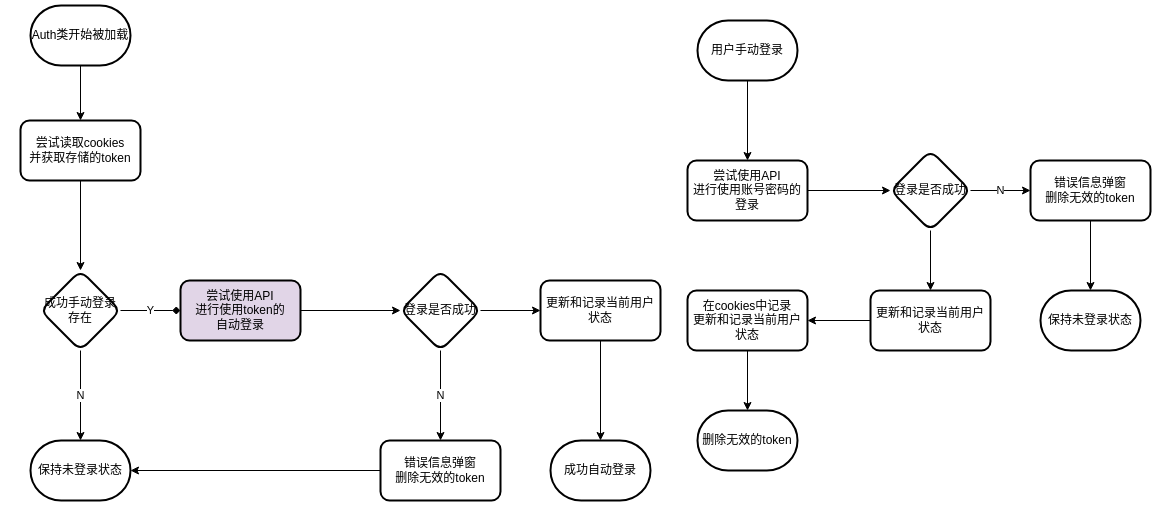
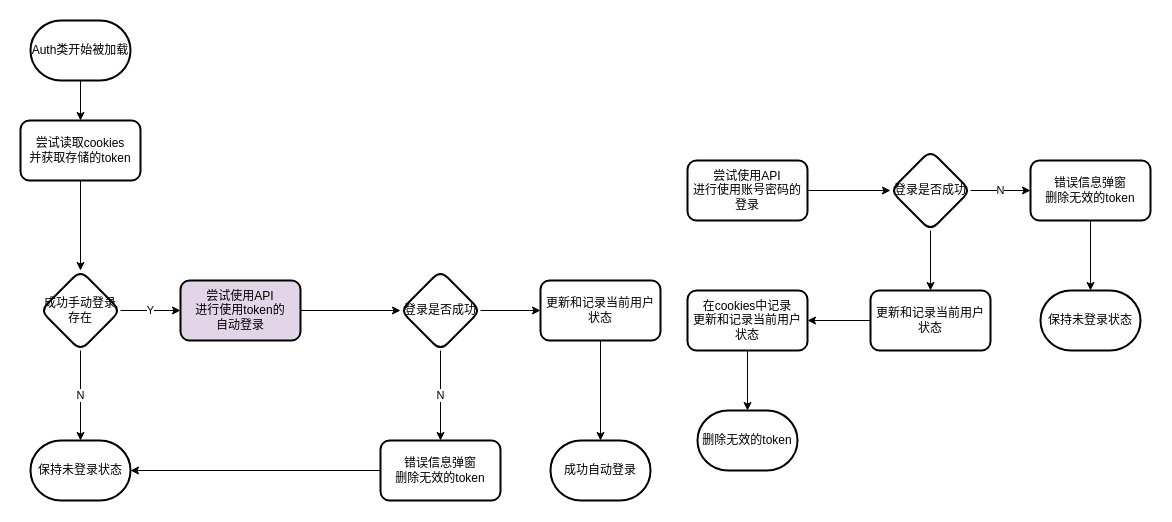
  <mxCell id="0" />
  <mxCell id="1" parent="0" />
  <mxCell id="2" value="" style="edgeStyle=orthogonalEdgeStyle;rounded=0;orthogonalLoop=1;jettySize=auto;html=1;" edge="1" parent="1" source="3" target="5"><mxGeometry relative="1" as="geometry" /></mxCell>
- <mxCell id="3" value="Auth类开始被加载" style="strokeWidth=2;html=1;shape=mxgraph.flowchart.terminator;whiteSpace=wrap;" vertex="1" parent="1"><mxGeometry x="30" y="5" width="100" height="60" as="geometry" /></mxCell>
+ <mxCell id="3" value="Auth类开始被加载" style="strokeWidth=2;html=1;shape=mxgraph.flowchart.terminator;whiteSpace=wrap;" vertex="1" parent="1"><mxGeometry x="30" y="20" width="100" height="60" as="geometry" /></mxCell>
  <mxCell id="4" value="" style="edgeStyle=orthogonalEdgeStyle;rounded=0;orthogonalLoop=1;jettySize=auto;html=1;" edge="1" parent="1" source="5" target="8"><mxGeometry relative="1" as="geometry" /></mxCell>
  <mxCell id="5" value="尝试读取cookies&lt;div&gt;并获取存储的token&lt;/div&gt;" style="rounded=1;whiteSpace=wrap;html=1;strokeWidth=2;" vertex="1" parent="1"><mxGeometry x="20" y="120" width="120" height="60" as="geometry" /></mxCell>
- <mxCell id="6" value="Y" style="edgeStyle=orthogonalEdgeStyle;rounded=0;orthogonalLoop=1;jettySize=auto;html=1;endArrow=diamond;" edge="1" parent="1" source="8" target="10"><mxGeometry relative="1" as="geometry" /></mxCell>
+ <mxCell id="6" value="Y" style="edgeStyle=orthogonalEdgeStyle;rounded=0;orthogonalLoop=1;jettySize=auto;html=1;" edge="1" parent="1" source="8" target="10"><mxGeometry relative="1" as="geometry" /></mxCell>
  <mxCell id="7" value="N" style="edgeStyle=orthogonalEdgeStyle;rounded=0;orthogonalLoop=1;jettySize=auto;html=1;" edge="1" parent="1" source="8" target="14"><mxGeometry relative="1" as="geometry"><mxPoint x="80" y="440" as="targetPoint" /></mxGeometry></mxCell>
  <mxCell id="8" value="成功手动登录&lt;div&gt;存在&lt;/div&gt;" style="rhombus;whiteSpace=wrap;html=1;rounded=1;strokeWidth=2;" vertex="1" parent="1"><mxGeometry x="40" y="270" width="80" height="80" as="geometry" /></mxCell>
  <mxCell id="9" value="" style="edgeStyle=orthogonalEdgeStyle;rounded=0;orthogonalLoop=1;jettySize=auto;html=1;" edge="1" parent="1" source="10" target="13"><mxGeometry relative="1" as="geometry" /></mxCell>
  <mxCell id="10" value="尝试使用API&lt;div&gt;进行使用token的&lt;/div&gt;&lt;div&gt;自动登录&lt;/div&gt;" style="whiteSpace=wrap;html=1;rounded=1;strokeWidth=2;fillColor=#e1d5e7;" vertex="1" parent="1"><mxGeometry x="180" y="280" width="120" height="60" as="geometry" /></mxCell>
  <mxCell id="11" value="N" style="edgeStyle=orthogonalEdgeStyle;rounded=0;orthogonalLoop=1;jettySize=auto;html=1;" edge="1" parent="1" source="13" target="16"><mxGeometry relative="1" as="geometry" /></mxCell>
  <mxCell id="12" value="" style="edgeStyle=orthogonalEdgeStyle;rounded=0;orthogonalLoop=1;jettySize=auto;html=1;" edge="1" parent="1" source="13" target="18"><mxGeometry relative="1" as="geometry" /></mxCell>
  <mxCell id="13" value="登录是否成功" style="rhombus;whiteSpace=wrap;html=1;rounded=1;strokeWidth=2;" vertex="1" parent="1"><mxGeometry x="400" y="270" width="80" height="80" as="geometry" /></mxCell>
  <mxCell id="14" value="保持未登录状态" style="strokeWidth=2;html=1;shape=mxgraph.flowchart.terminator;whiteSpace=wrap;" vertex="1" parent="1"><mxGeometry x="30" y="440" width="100" height="60" as="geometry" /></mxCell>
  <mxCell id="15" style="edgeStyle=orthogonalEdgeStyle;rounded=0;orthogonalLoop=1;jettySize=auto;html=1;" edge="1" parent="1" source="16" target="14"><mxGeometry relative="1" as="geometry" /></mxCell>
  <mxCell id="16" value="&lt;div&gt;错误信息弹窗&lt;/div&gt;删除无效的token" style="whiteSpace=wrap;html=1;rounded=1;strokeWidth=2;" vertex="1" parent="1"><mxGeometry x="380" y="440" width="120" height="60" as="geometry" /></mxCell>
  <mxCell id="17" style="edgeStyle=orthogonalEdgeStyle;rounded=0;orthogonalLoop=1;jettySize=auto;html=1;" edge="1" parent="1" source="18" target="19"><mxGeometry relative="1" as="geometry" /></mxCell>
  <mxCell id="18" value="更新和记录当前用户状态" style="whiteSpace=wrap;html=1;rounded=1;strokeWidth=2;" vertex="1" parent="1"><mxGeometry x="540" y="280" width="120" height="60" as="geometry" /></mxCell>
  <mxCell id="19" value="成功自动登录" style="strokeWidth=2;html=1;shape=mxgraph.flowchart.terminator;whiteSpace=wrap;" vertex="1" parent="1"><mxGeometry x="550" y="440" width="100" height="60" as="geometry" /></mxCell>
- <mxCell id="20" value="" style="edgeStyle=orthogonalEdgeStyle;rounded=0;orthogonalLoop=1;jettySize=auto;html=1;" edge="1" parent="1" source="21" target="23"><mxGeometry relative="1" as="geometry" /></mxCell>
- <mxCell id="21" value="用户手动登录" style="strokeWidth=2;html=1;shape=mxgraph.flowchart.terminator;whiteSpace=wrap;" vertex="1" parent="1"><mxGeometry x="697" y="20" width="100" height="60" as="geometry" /></mxCell>
  <mxCell id="22" value="" style="edgeStyle=orthogonalEdgeStyle;rounded=0;orthogonalLoop=1;jettySize=auto;html=1;" edge="1" parent="1" source="23" target="26"><mxGeometry relative="1" as="geometry" /></mxCell>
  <mxCell id="23" value="尝试使用API&lt;div&gt;进行使用账号密码的&lt;/div&gt;&lt;div&gt;登录&lt;/div&gt;" style="rounded=1;whiteSpace=wrap;html=1;strokeWidth=2;" vertex="1" parent="1"><mxGeometry x="687" y="160" width="120" height="60" as="geometry" /></mxCell>
  <mxCell id="24" value="N" style="edgeStyle=orthogonalEdgeStyle;rounded=0;orthogonalLoop=1;jettySize=auto;html=1;" edge="1" parent="1" source="26" target="28"><mxGeometry relative="1" as="geometry" /></mxCell>
  <mxCell id="25" value="" style="edgeStyle=orthogonalEdgeStyle;rounded=0;orthogonalLoop=1;jettySize=auto;html=1;" edge="1" parent="1" source="26" target="31"><mxGeometry relative="1" as="geometry" /></mxCell>
  <mxCell id="26" value="登录是否成功" style="rhombus;whiteSpace=wrap;html=1;rounded=1;strokeWidth=2;" vertex="1" parent="1"><mxGeometry x="890" y="150" width="80" height="80" as="geometry" /></mxCell>
  <mxCell id="27" value="" style="edgeStyle=orthogonalEdgeStyle;rounded=0;orthogonalLoop=1;jettySize=auto;html=1;" edge="1" parent="1" source="28" target="29"><mxGeometry relative="1" as="geometry" /></mxCell>
  <mxCell id="28" value="&lt;div&gt;错误信息弹窗&lt;/div&gt;删除无效的token" style="whiteSpace=wrap;html=1;rounded=1;strokeWidth=2;" vertex="1" parent="1"><mxGeometry x="1030" y="160" width="120" height="60" as="geometry" /></mxCell>
  <mxCell id="29" value="保持未登录状态" style="strokeWidth=2;html=1;shape=mxgraph.flowchart.terminator;whiteSpace=wrap;" vertex="1" parent="1"><mxGeometry x="1040" y="290" width="100" height="60" as="geometry" /></mxCell>
  <mxCell id="30" value="" style="edgeStyle=orthogonalEdgeStyle;rounded=0;orthogonalLoop=1;jettySize=auto;html=1;" edge="1" parent="1" source="31" target="33"><mxGeometry relative="1" as="geometry" /></mxCell>
  <mxCell id="31" value="更新和记录当前用户状态" style="whiteSpace=wrap;html=1;rounded=1;strokeWidth=2;" vertex="1" parent="1"><mxGeometry x="870" y="290" width="120" height="60" as="geometry" /></mxCell>
  <mxCell id="32" value="" style="edgeStyle=orthogonalEdgeStyle;rounded=0;orthogonalLoop=1;jettySize=auto;html=1;" edge="1" parent="1" source="33" target="34"><mxGeometry relative="1" as="geometry" /></mxCell>
  <mxCell id="33" value="在cookies中记录&lt;div&gt;更新和记录当前用户状态&lt;/div&gt;" style="rounded=1;whiteSpace=wrap;html=1;strokeWidth=2;" vertex="1" parent="1"><mxGeometry x="687" y="290" width="120" height="60" as="geometry" /></mxCell>
  <mxCell id="34" value="删除无效的token" style="strokeWidth=2;html=1;shape=mxgraph.flowchart.terminator;whiteSpace=wrap;" vertex="1" parent="1"><mxGeometry x="697" y="410" width="100" height="60" as="geometry" /></mxCell>
